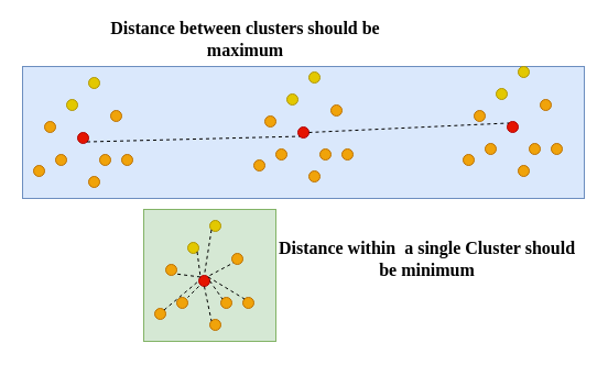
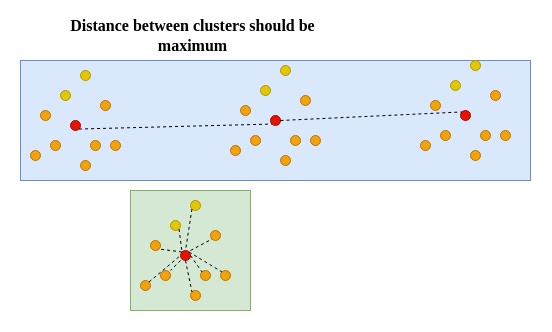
  <mxCell id="0" />
  <mxCell id="1" parent="0" />
  <mxCell id="2" value="" style="rounded=0;whiteSpace=wrap;html=1;fillColor=#d5e8d4;strokeColor=#82b366;" vertex="1" parent="1"><mxGeometry x="130" y="190" width="120" height="120" as="geometry" /></mxCell>
  <mxCell id="3" value="" style="rounded=0;whiteSpace=wrap;html=1;fillColor=#dae8fc;strokeColor=#6c8ebf;" vertex="1" parent="1"><mxGeometry x="20" y="60" width="510" height="120" as="geometry" /></mxCell>
  <mxCell id="4" value="" style="ellipse;whiteSpace=wrap;html=1;aspect=fixed;fillColor=#e51400;strokeColor=#B20000;fontColor=#ffffff;" vertex="1" parent="1"><mxGeometry x="70" y="120" width="10" height="10" as="geometry" /></mxCell>
  <mxCell id="5" value="" style="ellipse;whiteSpace=wrap;html=1;aspect=fixed;fillColor=#f0a30a;fontColor=#000000;strokeColor=#BD7000;" vertex="1" parent="1"><mxGeometry x="100" y="100" width="10" height="10" as="geometry" /></mxCell>
  <mxCell id="6" value="" style="ellipse;whiteSpace=wrap;html=1;aspect=fixed;fillColor=#f0a30a;fontColor=#000000;strokeColor=#BD7000;" vertex="1" parent="1"><mxGeometry x="50" y="140" width="10" height="10" as="geometry" /></mxCell>
  <mxCell id="7" value="" style="ellipse;whiteSpace=wrap;html=1;aspect=fixed;fillColor=#e3c800;fontColor=#000000;strokeColor=#B09500;" vertex="1" parent="1"><mxGeometry x="60" y="90" width="10" height="10" as="geometry" /></mxCell>
  <mxCell id="8" value="" style="ellipse;whiteSpace=wrap;html=1;aspect=fixed;fillColor=#f0a30a;fontColor=#000000;strokeColor=#BD7000;" vertex="1" parent="1"><mxGeometry x="90" y="140" width="10" height="10" as="geometry" /></mxCell>
  <mxCell id="9" value="" style="ellipse;whiteSpace=wrap;html=1;aspect=fixed;fillColor=#f0a30a;fontColor=#000000;strokeColor=#BD7000;" vertex="1" parent="1"><mxGeometry x="80" y="160" width="10" height="10" as="geometry" /></mxCell>
  <mxCell id="10" value="" style="ellipse;whiteSpace=wrap;html=1;aspect=fixed;fillColor=#f0a30a;fontColor=#000000;strokeColor=#BD7000;" vertex="1" parent="1"><mxGeometry x="110" y="140" width="10" height="10" as="geometry" /></mxCell>
  <mxCell id="11" value="" style="ellipse;whiteSpace=wrap;html=1;aspect=fixed;fillColor=#e3c800;fontColor=#000000;strokeColor=#B09500;" vertex="1" parent="1"><mxGeometry x="80" y="70" width="10" height="10" as="geometry" /></mxCell>
  <mxCell id="12" value="" style="ellipse;whiteSpace=wrap;html=1;aspect=fixed;fillColor=#f0a30a;fontColor=#000000;strokeColor=#BD7000;" vertex="1" parent="1"><mxGeometry x="40" y="110" width="10" height="10" as="geometry" /></mxCell>
  <mxCell id="13" value="" style="ellipse;whiteSpace=wrap;html=1;aspect=fixed;fillColor=#f0a30a;fontColor=#000000;strokeColor=#BD7000;" vertex="1" parent="1"><mxGeometry x="30" y="150" width="10" height="10" as="geometry" /></mxCell>
  <mxCell id="14" value="" style="ellipse;whiteSpace=wrap;html=1;aspect=fixed;fillColor=#e51400;strokeColor=#B20000;fontColor=#ffffff;" vertex="1" parent="1"><mxGeometry x="270" y="115" width="10" height="10" as="geometry" /></mxCell>
  <mxCell id="15" value="" style="ellipse;whiteSpace=wrap;html=1;aspect=fixed;fillColor=#f0a30a;fontColor=#000000;strokeColor=#BD7000;" vertex="1" parent="1"><mxGeometry x="300" y="95" width="10" height="10" as="geometry" /></mxCell>
  <mxCell id="16" value="" style="ellipse;whiteSpace=wrap;html=1;aspect=fixed;fillColor=#f0a30a;fontColor=#000000;strokeColor=#BD7000;" vertex="1" parent="1"><mxGeometry x="250" y="135" width="10" height="10" as="geometry" /></mxCell>
  <mxCell id="17" value="" style="ellipse;whiteSpace=wrap;html=1;aspect=fixed;fillColor=#e3c800;fontColor=#000000;strokeColor=#B09500;" vertex="1" parent="1"><mxGeometry x="260" y="85" width="10" height="10" as="geometry" /></mxCell>
  <mxCell id="18" value="" style="ellipse;whiteSpace=wrap;html=1;aspect=fixed;fillColor=#f0a30a;fontColor=#000000;strokeColor=#BD7000;" vertex="1" parent="1"><mxGeometry x="290" y="135" width="10" height="10" as="geometry" /></mxCell>
  <mxCell id="19" value="" style="ellipse;whiteSpace=wrap;html=1;aspect=fixed;fillColor=#f0a30a;fontColor=#000000;strokeColor=#BD7000;" vertex="1" parent="1"><mxGeometry x="280" y="155" width="10" height="10" as="geometry" /></mxCell>
  <mxCell id="20" value="" style="ellipse;whiteSpace=wrap;html=1;aspect=fixed;fillColor=#f0a30a;fontColor=#000000;strokeColor=#BD7000;" vertex="1" parent="1"><mxGeometry x="310" y="135" width="10" height="10" as="geometry" /></mxCell>
  <mxCell id="21" value="" style="ellipse;whiteSpace=wrap;html=1;aspect=fixed;fillColor=#e3c800;fontColor=#000000;strokeColor=#B09500;" vertex="1" parent="1"><mxGeometry x="280" y="65" width="10" height="10" as="geometry" /></mxCell>
  <mxCell id="22" value="" style="ellipse;whiteSpace=wrap;html=1;aspect=fixed;fillColor=#f0a30a;fontColor=#000000;strokeColor=#BD7000;" vertex="1" parent="1"><mxGeometry x="240" y="105" width="10" height="10" as="geometry" /></mxCell>
  <mxCell id="23" value="" style="ellipse;whiteSpace=wrap;html=1;aspect=fixed;fillColor=#f0a30a;fontColor=#000000;strokeColor=#BD7000;" vertex="1" parent="1"><mxGeometry x="230" y="145" width="10" height="10" as="geometry" /></mxCell>
  <mxCell id="24" value="" style="ellipse;whiteSpace=wrap;html=1;aspect=fixed;fillColor=#e51400;strokeColor=#B20000;fontColor=#ffffff;" vertex="1" parent="1"><mxGeometry x="460" y="110" width="10" height="10" as="geometry" /></mxCell>
  <mxCell id="25" value="" style="ellipse;whiteSpace=wrap;html=1;aspect=fixed;fillColor=#f0a30a;fontColor=#000000;strokeColor=#BD7000;" vertex="1" parent="1"><mxGeometry x="490" y="90" width="10" height="10" as="geometry" /></mxCell>
  <mxCell id="26" value="" style="ellipse;whiteSpace=wrap;html=1;aspect=fixed;fillColor=#f0a30a;fontColor=#000000;strokeColor=#BD7000;" vertex="1" parent="1"><mxGeometry x="440" y="130" width="10" height="10" as="geometry" /></mxCell>
  <mxCell id="27" value="" style="ellipse;whiteSpace=wrap;html=1;aspect=fixed;fillColor=#e3c800;fontColor=#000000;strokeColor=#B09500;" vertex="1" parent="1"><mxGeometry x="450" y="80" width="10" height="10" as="geometry" /></mxCell>
  <mxCell id="28" value="" style="ellipse;whiteSpace=wrap;html=1;aspect=fixed;fillColor=#f0a30a;fontColor=#000000;strokeColor=#BD7000;" vertex="1" parent="1"><mxGeometry x="480" y="130" width="10" height="10" as="geometry" /></mxCell>
  <mxCell id="29" value="" style="ellipse;whiteSpace=wrap;html=1;aspect=fixed;fillColor=#f0a30a;fontColor=#000000;strokeColor=#BD7000;" vertex="1" parent="1"><mxGeometry x="470" y="150" width="10" height="10" as="geometry" /></mxCell>
  <mxCell id="30" value="" style="ellipse;whiteSpace=wrap;html=1;aspect=fixed;fillColor=#f0a30a;fontColor=#000000;strokeColor=#BD7000;" vertex="1" parent="1"><mxGeometry x="500" y="130" width="10" height="10" as="geometry" /></mxCell>
  <mxCell id="31" value="" style="ellipse;whiteSpace=wrap;html=1;aspect=fixed;fillColor=#e3c800;fontColor=#000000;strokeColor=#B09500;" vertex="1" parent="1"><mxGeometry x="470" y="60" width="10" height="10" as="geometry" /></mxCell>
  <mxCell id="32" value="" style="ellipse;whiteSpace=wrap;html=1;aspect=fixed;fillColor=#f0a30a;fontColor=#000000;strokeColor=#BD7000;" vertex="1" parent="1"><mxGeometry x="430" y="100" width="10" height="10" as="geometry" /></mxCell>
  <mxCell id="33" value="" style="ellipse;whiteSpace=wrap;html=1;aspect=fixed;fillColor=#f0a30a;fontColor=#000000;strokeColor=#BD7000;" vertex="1" parent="1"><mxGeometry x="420" y="140" width="10" height="10" as="geometry" /></mxCell>
  <mxCell id="34" value="" style="endArrow=none;dashed=1;html=1;rounded=0;exitX=1;exitY=1;exitDx=0;exitDy=0;entryX=0;entryY=1;entryDx=0;entryDy=0;" edge="1" parent="1" source="4" target="14"><mxGeometry width="50" height="50" relative="1" as="geometry"><mxPoint x="240" y="180" as="sourcePoint" /><mxPoint x="290" y="130" as="targetPoint" /></mxGeometry></mxCell>
  <mxCell id="35" value="" style="endArrow=none;dashed=1;html=1;rounded=0;entryX=0;entryY=0;entryDx=0;entryDy=0;exitX=1;exitY=0.5;exitDx=0;exitDy=0;" edge="1" parent="1" source="14" target="24"><mxGeometry width="50" height="50" relative="1" as="geometry"><mxPoint x="240" y="180" as="sourcePoint" /><mxPoint x="290" y="130" as="targetPoint" /></mxGeometry></mxCell>
  <mxCell id="36" value="" style="ellipse;whiteSpace=wrap;html=1;aspect=fixed;fillColor=#e51400;strokeColor=#B20000;fontColor=#ffffff;" vertex="1" parent="1"><mxGeometry x="180" y="250" width="10" height="10" as="geometry" /></mxCell>
  <mxCell id="37" value="" style="ellipse;whiteSpace=wrap;html=1;aspect=fixed;fillColor=#f0a30a;fontColor=#000000;strokeColor=#BD7000;" vertex="1" parent="1"><mxGeometry x="210" y="230" width="10" height="10" as="geometry" /></mxCell>
  <mxCell id="38" value="" style="ellipse;whiteSpace=wrap;html=1;aspect=fixed;fillColor=#f0a30a;fontColor=#000000;strokeColor=#BD7000;" vertex="1" parent="1"><mxGeometry x="160" y="270" width="10" height="10" as="geometry" /></mxCell>
  <mxCell id="39" value="" style="ellipse;whiteSpace=wrap;html=1;aspect=fixed;fillColor=#e3c800;fontColor=#000000;strokeColor=#B09500;" vertex="1" parent="1"><mxGeometry x="170" y="220" width="10" height="10" as="geometry" /></mxCell>
  <mxCell id="40" value="" style="ellipse;whiteSpace=wrap;html=1;aspect=fixed;fillColor=#f0a30a;fontColor=#000000;strokeColor=#BD7000;" vertex="1" parent="1"><mxGeometry x="200" y="270" width="10" height="10" as="geometry" /></mxCell>
  <mxCell id="41" value="" style="ellipse;whiteSpace=wrap;html=1;aspect=fixed;fillColor=#f0a30a;fontColor=#000000;strokeColor=#BD7000;" vertex="1" parent="1"><mxGeometry x="190" y="290" width="10" height="10" as="geometry" /></mxCell>
  <mxCell id="42" value="" style="ellipse;whiteSpace=wrap;html=1;aspect=fixed;fillColor=#f0a30a;fontColor=#000000;strokeColor=#BD7000;" vertex="1" parent="1"><mxGeometry x="220" y="270" width="10" height="10" as="geometry" /></mxCell>
  <mxCell id="43" value="" style="ellipse;whiteSpace=wrap;html=1;aspect=fixed;fillColor=#e3c800;fontColor=#000000;strokeColor=#B09500;" vertex="1" parent="1"><mxGeometry x="190" y="200" width="10" height="10" as="geometry" /></mxCell>
  <mxCell id="44" value="" style="ellipse;whiteSpace=wrap;html=1;aspect=fixed;fillColor=#f0a30a;fontColor=#000000;strokeColor=#BD7000;" vertex="1" parent="1"><mxGeometry x="150" y="240" width="10" height="10" as="geometry" /></mxCell>
  <mxCell id="45" value="" style="ellipse;whiteSpace=wrap;html=1;aspect=fixed;fillColor=#f0a30a;fontColor=#000000;strokeColor=#BD7000;" vertex="1" parent="1"><mxGeometry x="140" y="280" width="10" height="10" as="geometry" /></mxCell>
  <mxCell id="46" value="" style="endArrow=none;dashed=1;html=1;rounded=0;entryX=0;entryY=1;entryDx=0;entryDy=0;" edge="1" parent="1" target="37"><mxGeometry width="50" height="50" relative="1" as="geometry"><mxPoint x="190" y="250" as="sourcePoint" /><mxPoint x="230" y="210" as="targetPoint" /></mxGeometry></mxCell>
  <mxCell id="47" value="" style="endArrow=none;dashed=1;html=1;rounded=0;entryX=0;entryY=0;entryDx=0;entryDy=0;exitX=1;exitY=0.5;exitDx=0;exitDy=0;" edge="1" parent="1" source="36" target="40"><mxGeometry width="50" height="50" relative="1" as="geometry"><mxPoint x="200" y="260" as="sourcePoint" /><mxPoint x="221.464" y="248.536" as="targetPoint" /></mxGeometry></mxCell>
  <mxCell id="48" value="" style="endArrow=none;dashed=1;html=1;rounded=0;entryX=0;entryY=0;entryDx=0;entryDy=0;exitX=1;exitY=1;exitDx=0;exitDy=0;" edge="1" parent="1" source="39" target="36"><mxGeometry width="50" height="50" relative="1" as="geometry"><mxPoint x="170" y="230" as="sourcePoint" /><mxPoint x="220" y="180" as="targetPoint" /></mxGeometry></mxCell>
  <mxCell id="49" value="" style="endArrow=none;dashed=1;html=1;rounded=0;entryX=0;entryY=0;entryDx=0;entryDy=0;exitX=1;exitY=0;exitDx=0;exitDy=0;" edge="1" parent="1" source="36" target="42"><mxGeometry width="50" height="50" relative="1" as="geometry"><mxPoint x="190" y="260" as="sourcePoint" /><mxPoint x="221.464" y="248.536" as="targetPoint" /></mxGeometry></mxCell>
  <mxCell id="50" value="" style="endArrow=none;dashed=1;html=1;rounded=0;exitX=0;exitY=1;exitDx=0;exitDy=0;" edge="1" parent="1" source="43"><mxGeometry width="50" height="50" relative="1" as="geometry"><mxPoint x="189.996" y="200.004" as="sourcePoint" /><mxPoint x="185" y="250" as="targetPoint" /></mxGeometry></mxCell>
  <mxCell id="51" value="" style="endArrow=none;dashed=1;html=1;rounded=0;" edge="1" parent="1"><mxGeometry width="50" height="50" relative="1" as="geometry"><mxPoint x="180" y="260" as="sourcePoint" /><mxPoint x="170" y="270" as="targetPoint" /></mxGeometry></mxCell>
  <mxCell id="52" value="" style="endArrow=none;dashed=1;html=1;rounded=0;entryX=0;entryY=0;entryDx=0;entryDy=0;exitX=0.5;exitY=1;exitDx=0;exitDy=0;" edge="1" parent="1" source="36" target="41"><mxGeometry width="50" height="50" relative="1" as="geometry"><mxPoint x="190" y="270" as="sourcePoint" /><mxPoint x="180" y="280" as="targetPoint" /></mxGeometry></mxCell>
  <mxCell id="53" value="" style="endArrow=none;dashed=1;html=1;rounded=0;exitX=0;exitY=0;exitDx=0;exitDy=0;entryX=1;entryY=1;entryDx=0;entryDy=0;" edge="1" parent="1" source="36" target="44"><mxGeometry width="50" height="50" relative="1" as="geometry"><mxPoint x="100" y="290" as="sourcePoint" /><mxPoint x="150" y="240" as="targetPoint" /></mxGeometry></mxCell>
  <mxCell id="54" value="" style="endArrow=none;dashed=1;html=1;rounded=0;exitX=1;exitY=0;exitDx=0;exitDy=0;entryX=0;entryY=0.5;entryDx=0;entryDy=0;" edge="1" parent="1" source="45" target="36"><mxGeometry width="50" height="50" relative="1" as="geometry"><mxPoint x="210" y="310" as="sourcePoint" /><mxPoint x="260" y="260" as="targetPoint" /></mxGeometry></mxCell>
- <mxCell id="55" value="Distance between clusters should be maximum" style="text;html=1;strokeColor=none;fillColor=none;align=center;verticalAlign=middle;whiteSpace=wrap;rounded=0;fontSize=16;fontStyle=1;fontFamily=Times New Roman;" vertex="1" parent="1"><mxGeometry x="85" y="20" width="275" height="30" as="geometry" /></mxCell>
- <mxCell id="56" value="Distance within&amp;nbsp; a single Cluster should be minimum" style="text;html=1;strokeColor=none;fillColor=none;align=center;verticalAlign=middle;whiteSpace=wrap;rounded=0;fontSize=16;fontFamily=Times New Roman;fontStyle=1" vertex="1" parent="1"><mxGeometry x="250" y="220" width="275" height="30" as="geometry" /></mxCell>
+ <mxCell id="55" value="Distance between clusters should be maximum" style="text;html=1;strokeColor=none;fillColor=none;align=center;verticalAlign=middle;whiteSpace=wrap;rounded=0;fontSize=16;fontStyle=1;fontFamily=Times New Roman;" vertex="1" parent="1"><mxGeometry x="55" y="20" width="275" height="30" as="geometry" /></mxCell>
